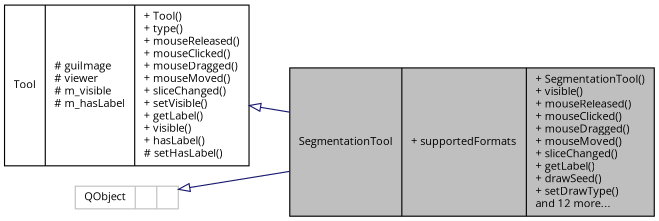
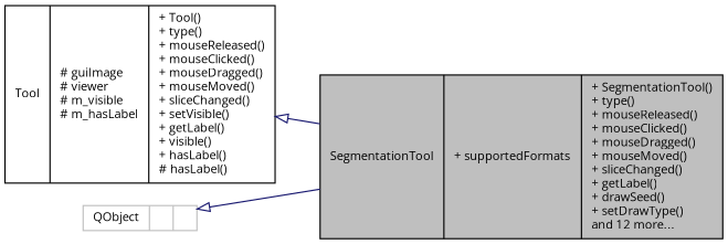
  digraph {
    fontname="Open Sans"
    rankdir=LR
    node [color=black fillcolor=white fontname="Open Sans" fontsize=10 shape=record style=filled]
    edge [arrowtail=onormal color=midnightblue dir=back fontname="Open Sans" fontsize=10 labelfontname=Helvetica labelfontsize=10 style=solid]
-   n1 [fillcolor=grey75 fontcolor=black height=0.2 label="{SegmentationTool\n|+ supportedFormats\l|+ SegmentationTool()\l+ visible()\l+ mouseReleased()\l+ mouseClicked()\l+ mouseDragged()\l+ mouseMoved()\l+ sliceChanged()\l+ getLabel()\l+ drawSeed()\l+ setDrawType()\land 12 more...\l}" width=0.4]
-   n2 [height=0.2 label="{Tool\n|# guiImage\l# viewer\l# m_visible\l# m_hasLabel\l|+ Tool()\l+ type()\l+ mouseReleased()\l+ mouseClicked()\l+ mouseDragged()\l+ mouseMoved()\l+ sliceChanged()\l+ setVisible()\l+ getLabel()\l+ visible()\l+ hasLabel()\l# setHasLabel()\l}" width=0.4]
+   n1 [fillcolor=grey75 fontcolor=black height=0.2 label="{SegmentationTool\n|+ supportedFormats\l|+ SegmentationTool()\l+ type()\l+ mouseReleased()\l+ mouseClicked()\l+ mouseDragged()\l+ mouseMoved()\l+ sliceChanged()\l+ getLabel()\l+ drawSeed()\l+ setDrawType()\land 12 more...\l}" width=0.4]
+   n2 [height=0.2 label="{Tool\n|# guiImage\l# viewer\l# m_visible\l# m_hasLabel\l|+ Tool()\l+ type()\l+ mouseReleased()\l+ mouseClicked()\l+ mouseDragged()\l+ mouseMoved()\l+ sliceChanged()\l+ setVisible()\l+ getLabel()\l+ visible()\l+ hasLabel()\l# hasLabel()\l}" width=0.4]
    n3 [color=grey75 height=0.2 label="{QObject\n||}" width=0.4]
    n2 -> n1
    n3 -> n1
  }
